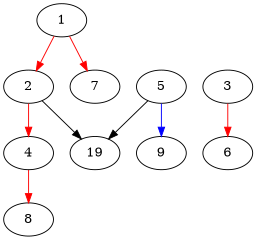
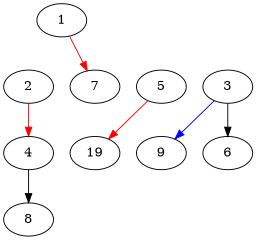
  digraph {
    1
    2
    7
    4
    n5 [label=19]
    3
    6
    9
    5
    8
-   1 -> 2 [color=red]
    1 -> 7 [color=red]
    2 -> 4 [color=red]
-   2 -> n5
-   4 -> 8 [color=red]
-   3 -> 6 [color=red]
-   5 -> 9 [color=blue]
-   5 -> n5
+   4 -> 8
+   3 -> 6
+   3 -> 9 [color=blue]
+   5 -> n5 [color=red]
  }
